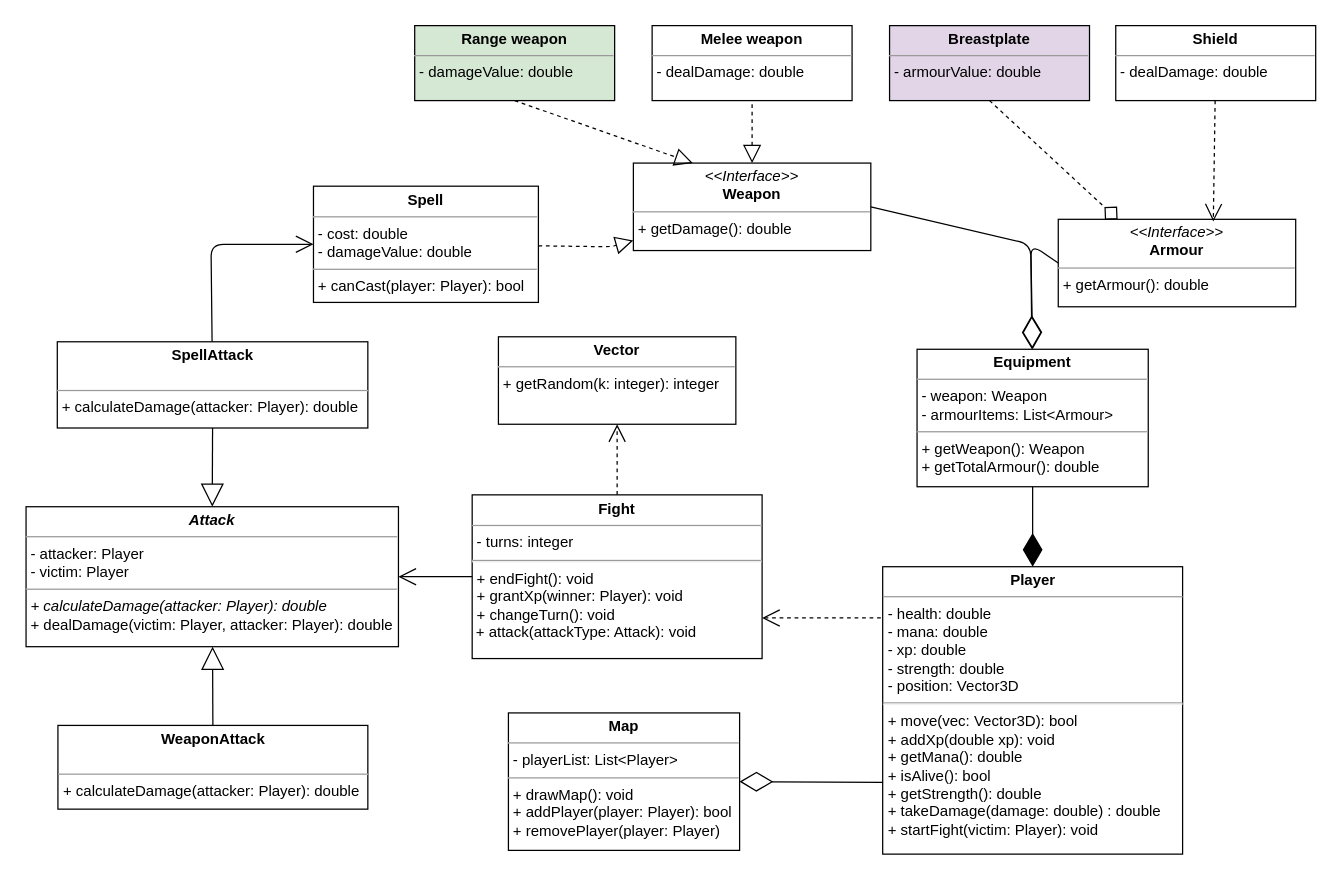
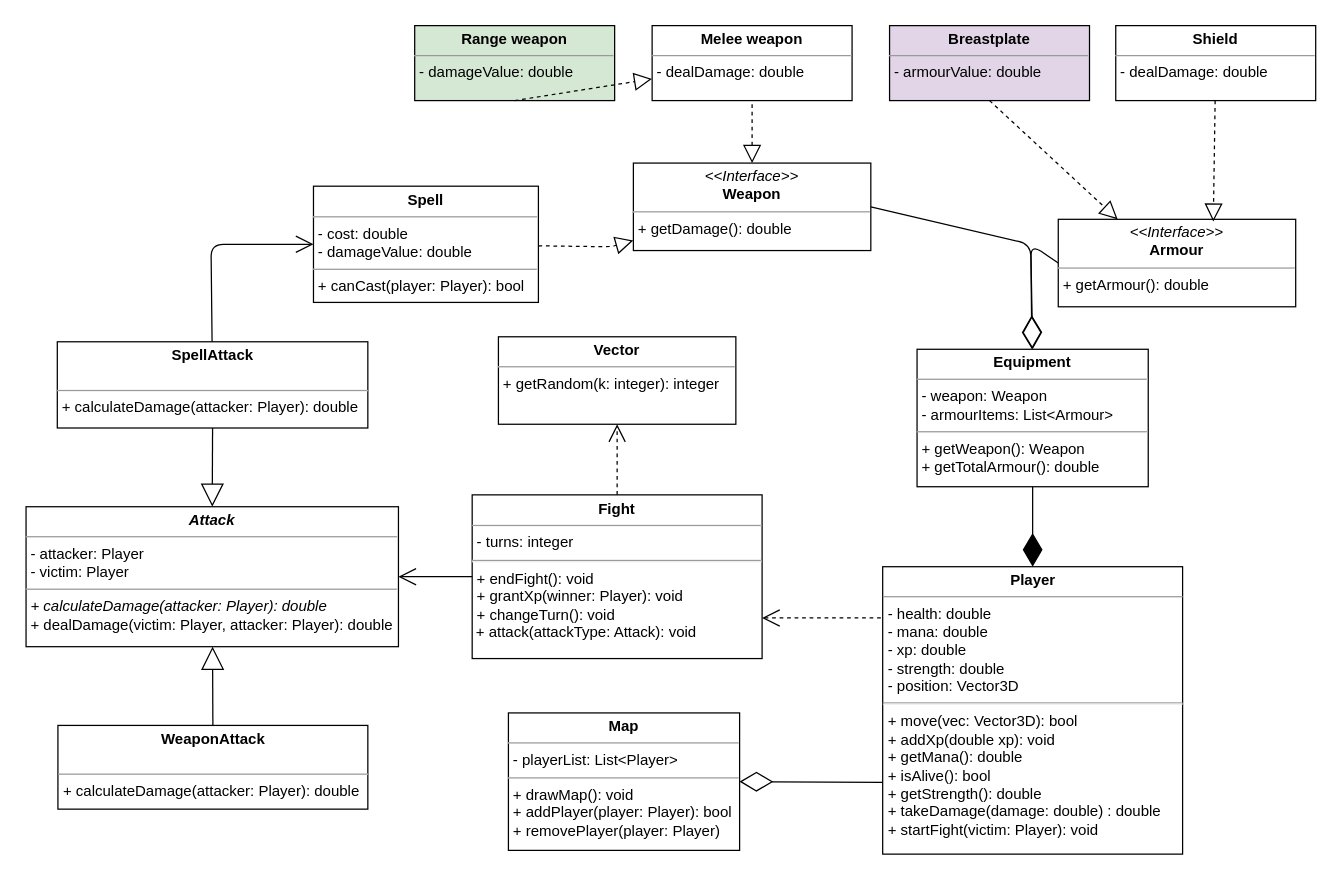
  <mxCell id="0" />
  <mxCell id="1" parent="0" />
  <mxCell id="2" value="&lt;p style=&quot;margin: 0px ; margin-top: 4px ; text-align: center&quot;&gt;&lt;i&gt;&amp;lt;&amp;lt;Interface&amp;gt;&amp;gt;&lt;/i&gt;&lt;br&gt;&lt;b&gt;Armour&lt;/b&gt;&lt;/p&gt;&lt;hr size=&quot;1&quot;&gt;&lt;p style=&quot;margin: 0px ; margin-left: 4px&quot;&gt;&lt;/p&gt;&lt;p style=&quot;margin: 0px ; margin-left: 4px&quot;&gt;+ getArmour(): double&lt;/p&gt;" style="verticalAlign=top;align=left;overflow=fill;fontSize=12;fontFamily=Helvetica;html=1;" vertex="1" parent="1"><mxGeometry x="846" y="175" width="190" height="70" as="geometry" /></mxCell>
  <mxCell id="3" value="&lt;p style=&quot;margin: 0px ; margin-top: 4px ; text-align: center&quot;&gt;&lt;i&gt;&amp;lt;&amp;lt;Interface&amp;gt;&amp;gt;&lt;/i&gt;&lt;br&gt;&lt;b&gt;Weapon&lt;/b&gt;&lt;/p&gt;&lt;hr size=&quot;1&quot;&gt;&lt;p style=&quot;margin: 0px ; margin-left: 4px&quot;&gt;+ getDamage(): double&lt;/p&gt;" style="verticalAlign=top;align=left;overflow=fill;fontSize=12;fontFamily=Helvetica;html=1;" vertex="1" parent="1"><mxGeometry x="506" y="130" width="190" height="70" as="geometry" /></mxCell>
  <mxCell id="4" value="&lt;p style=&quot;margin: 0px ; margin-top: 4px ; text-align: center&quot;&gt;&lt;b&gt;Spell&lt;/b&gt;&lt;/p&gt;&lt;hr size=&quot;1&quot;&gt;&lt;p style=&quot;margin: 0px ; margin-left: 4px&quot;&gt;- cost: double&lt;/p&gt;&lt;p style=&quot;margin: 0px ; margin-left: 4px&quot;&gt;- damageValue: double&lt;/p&gt;&lt;hr size=&quot;1&quot;&gt;&lt;p style=&quot;margin: 0px ; margin-left: 4px&quot;&gt;+ canCast(player: Player): bool&lt;/p&gt;" style="verticalAlign=top;align=left;overflow=fill;fontSize=12;fontFamily=Helvetica;html=1;" vertex="1" parent="1"><mxGeometry x="250" y="148.5" width="180" height="93" as="geometry" /></mxCell>
  <mxCell id="5" value="&lt;p style=&quot;margin: 0px ; margin-top: 4px ; text-align: center&quot;&gt;&lt;b&gt;Shield&lt;/b&gt;&lt;/p&gt;&lt;hr size=&quot;1&quot;&gt;&lt;p style=&quot;margin: 0px ; margin-left: 4px&quot;&gt;- dealDamage: double&lt;/p&gt;" style="verticalAlign=top;align=left;overflow=fill;fontSize=12;fontFamily=Helvetica;html=1;" vertex="1" parent="1"><mxGeometry x="892" y="20" width="160" height="60" as="geometry" /></mxCell>
  <mxCell id="6" value="&lt;p style=&quot;margin: 0px ; margin-top: 4px ; text-align: center&quot;&gt;&lt;b&gt;Breastplate&lt;/b&gt;&lt;/p&gt;&lt;hr size=&quot;1&quot;&gt;&lt;p style=&quot;margin: 0px ; margin-left: 4px&quot;&gt;- armourValue: double&lt;/p&gt;" style="verticalAlign=top;align=left;overflow=fill;fontSize=12;fontFamily=Helvetica;html=1;fillColor=#e1d5e7;" vertex="1" parent="1"><mxGeometry x="711" y="20" width="160" height="60" as="geometry" /></mxCell>
  <mxCell id="7" value="&lt;p style=&quot;margin: 0px ; margin-top: 4px ; text-align: center&quot;&gt;&lt;b&gt;Range weapon&lt;/b&gt;&lt;/p&gt;&lt;hr size=&quot;1&quot;&gt;&lt;p style=&quot;margin: 0px ; margin-left: 4px&quot;&gt;- damageValue: double&lt;/p&gt;" style="verticalAlign=top;align=left;overflow=fill;fontSize=12;fontFamily=Helvetica;html=1;fillColor=#d5e8d4;" vertex="1" parent="1"><mxGeometry x="331" y="20" width="160" height="60" as="geometry" /></mxCell>
  <mxCell id="8" value="&lt;p style=&quot;margin: 0px ; margin-top: 4px ; text-align: center&quot;&gt;&lt;b&gt;Melee weapon&lt;/b&gt;&lt;/p&gt;&lt;hr size=&quot;1&quot;&gt;&lt;p style=&quot;margin: 0px ; margin-left: 4px&quot;&gt;- dealDamage: double&lt;/p&gt;" style="verticalAlign=top;align=left;overflow=fill;fontSize=12;fontFamily=Helvetica;html=1;" vertex="1" parent="1"><mxGeometry x="521" y="20" width="160" height="60" as="geometry" /></mxCell>
  <mxCell id="9" value="&lt;p style=&quot;margin: 0px ; margin-top: 4px ; text-align: center&quot;&gt;&lt;b&gt;Equipment&lt;/b&gt;&lt;/p&gt;&lt;hr size=&quot;1&quot;&gt;&lt;p style=&quot;margin: 0px ; margin-left: 4px&quot;&gt;- weapon: Weapon&lt;/p&gt;&lt;p style=&quot;margin: 0px ; margin-left: 4px&quot;&gt;- armourItems: List&amp;lt;Armour&amp;gt;&lt;/p&gt;&lt;hr size=&quot;1&quot;&gt;&lt;p style=&quot;margin: 0px ; margin-left: 4px&quot;&gt;+ getWeapon(): Weapon&lt;/p&gt;&lt;p style=&quot;margin: 0px ; margin-left: 4px&quot;&gt;+ getTotalArmour(): double&lt;/p&gt;" style="verticalAlign=top;align=left;overflow=fill;fontSize=12;fontFamily=Helvetica;html=1;" vertex="1" parent="1"><mxGeometry x="733" y="279" width="185" height="110" as="geometry" /></mxCell>
  <mxCell id="10" value="&lt;p style=&quot;margin: 0px ; margin-top: 4px ; text-align: center&quot;&gt;&lt;b&gt;Player&lt;/b&gt;&lt;/p&gt;&lt;hr size=&quot;1&quot;&gt;&lt;p style=&quot;margin: 0px ; margin-left: 4px&quot;&gt;- health: double&lt;/p&gt;&lt;p style=&quot;margin: 0px ; margin-left: 4px&quot;&gt;- mana: double&lt;/p&gt;&lt;p style=&quot;margin: 0px ; margin-left: 4px&quot;&gt;- xp: double&lt;/p&gt;&lt;p style=&quot;margin: 0px ; margin-left: 4px&quot;&gt;- strength: double&lt;/p&gt;&lt;p style=&quot;margin: 0px ; margin-left: 4px&quot;&gt;- position: Vector3D&lt;/p&gt;&lt;p style=&quot;margin: 0px ; margin-left: 4px&quot;&gt;&lt;/p&gt;&lt;hr&gt;&lt;p style=&quot;margin: 0px ; margin-left: 4px&quot;&gt;+ move(vec: Vector3D): bool&lt;/p&gt;&lt;p style=&quot;margin: 0px ; margin-left: 4px&quot;&gt;+ addXp(double xp): void&lt;/p&gt;&lt;p style=&quot;margin: 0px ; margin-left: 4px&quot;&gt;+ getMana(): double&lt;/p&gt;&lt;p style=&quot;margin: 0px ; margin-left: 4px&quot;&gt;+ isAlive(): bool&lt;/p&gt;&lt;p style=&quot;margin: 0px ; margin-left: 4px&quot;&gt;+ getStrength(): double&lt;/p&gt;&lt;p style=&quot;margin: 0px ; margin-left: 4px&quot;&gt;+ takeDamage(damage: double) : double&lt;/p&gt;&lt;p style=&quot;margin: 0px ; margin-left: 4px&quot;&gt;+ startFight(victim: Player): void&lt;/p&gt;" style="verticalAlign=top;align=left;overflow=fill;fontSize=12;fontFamily=Helvetica;html=1;" vertex="1" parent="1"><mxGeometry x="705.5" y="453" width="240" height="230" as="geometry" /></mxCell>
  <mxCell id="11" value="&lt;p style=&quot;margin: 0px ; margin-top: 4px ; text-align: center&quot;&gt;&lt;b&gt;Vector&lt;/b&gt;&lt;/p&gt;&lt;hr size=&quot;1&quot;&gt;&lt;p style=&quot;margin: 0px ; margin-left: 4px&quot;&gt;&lt;/p&gt;&lt;p style=&quot;margin: 0px ; margin-left: 4px&quot;&gt;+ getRandom(k: integer): integer&lt;/p&gt;" style="verticalAlign=top;align=left;overflow=fill;fontSize=12;fontFamily=Helvetica;html=1;" vertex="1" parent="1"><mxGeometry x="398" y="269" width="190" height="70" as="geometry" /></mxCell>
  <mxCell id="12" value="&lt;p style=&quot;margin: 0px ; margin-top: 4px ; text-align: center&quot;&gt;&lt;b&gt;Fight&lt;/b&gt;&lt;/p&gt;&lt;hr size=&quot;1&quot;&gt;&lt;p style=&quot;margin: 0px ; margin-left: 4px&quot;&gt;- turns: integer&lt;/p&gt;&lt;hr&gt;&lt;p style=&quot;margin: 0px ; margin-left: 4px&quot;&gt;&lt;span&gt;+ endFight(): void&lt;/span&gt;&lt;br&gt;&lt;/p&gt;&lt;p style=&quot;margin: 0px ; margin-left: 4px&quot;&gt;+ grantXp(winner: Player): void&lt;/p&gt;&lt;p style=&quot;margin: 0px ; margin-left: 4px&quot;&gt;&lt;span&gt;+ changeTurn(): void&lt;/span&gt;&lt;br&gt;&lt;/p&gt;&lt;div&gt;&amp;nbsp;+ attack(attackType: Attack): void&lt;/div&gt;" style="verticalAlign=top;align=left;overflow=fill;fontSize=12;fontFamily=Helvetica;html=1;" vertex="1" parent="1"><mxGeometry x="377" y="395.5" width="232" height="131" as="geometry" /></mxCell>
  <mxCell id="13" value="&lt;p style=&quot;margin: 0px ; margin-top: 4px ; text-align: center&quot;&gt;&lt;b&gt;Map&lt;/b&gt;&lt;/p&gt;&lt;hr size=&quot;1&quot;&gt;&lt;p style=&quot;margin: 0px ; margin-left: 4px&quot;&gt;- playerList: List&amp;lt;Player&amp;gt;&lt;/p&gt;&lt;hr size=&quot;1&quot;&gt;&lt;p style=&quot;margin: 0px ; margin-left: 4px&quot;&gt;+ drawMap(): void&lt;/p&gt;&lt;p style=&quot;margin: 0px ; margin-left: 4px&quot;&gt;+ addPlayer(player: Player): bool&lt;/p&gt;&lt;p style=&quot;margin: 0px ; margin-left: 4px&quot;&gt;+ removePlayer(player: Player)&lt;/p&gt;" style="verticalAlign=top;align=left;overflow=fill;fontSize=12;fontFamily=Helvetica;html=1;" vertex="1" parent="1"><mxGeometry x="406" y="570" width="185" height="110" as="geometry" /></mxCell>
  <mxCell id="14" value="" style="endArrow=block;dashed=1;endFill=0;endSize=12;html=1;" edge="1" parent="1" source="4" target="3"><mxGeometry width="160" relative="1" as="geometry"><mxPoint x="450" y="197" as="sourcePoint" /><mxPoint x="506" y="197" as="targetPoint" /><Array as="points"><mxPoint x="488" y="197" /></Array></mxGeometry></mxCell>
  <mxCell id="15" value="" style="endArrow=block;dashed=1;endFill=0;endSize=12;html=1;" edge="1" parent="1" target="3"><mxGeometry width="160" relative="1" as="geometry"><mxPoint x="601" y="83" as="sourcePoint" /><mxPoint x="738" y="114" as="targetPoint" /></mxGeometry></mxCell>
- <mxCell id="16" value="" style="endArrow=open;dashed=1;endFill=0;endSize=12;html=1;entryX=0.653;entryY=0.026;entryDx=0;entryDy=0;entryPerimeter=0;" edge="1" parent="1" source="5" target="2"><mxGeometry width="160" relative="1" as="geometry"><mxPoint x="703" y="241.5" as="sourcePoint" /><mxPoint x="863" y="241.5" as="targetPoint" /></mxGeometry></mxCell>
- <mxCell id="17" value="" style="endArrow=diamond;dashed=1;endFill=0;endSize=12;html=1;exitX=0.5;exitY=1;exitDx=0;exitDy=0;entryX=0.25;entryY=0;entryDx=0;entryDy=0;" edge="1" parent="1" source="6" target="2"><mxGeometry width="160" relative="1" as="geometry"><mxPoint x="738" y="246" as="sourcePoint" /><mxPoint x="898" y="246" as="targetPoint" /></mxGeometry></mxCell>
- <mxCell id="18" value="" style="endArrow=block;dashed=1;endFill=0;endSize=12;html=1;entryX=0.25;entryY=0;entryDx=0;entryDy=0;exitX=0.5;exitY=1;exitDx=0;exitDy=0;" edge="1" parent="1" source="7" target="3"><mxGeometry width="160" relative="1" as="geometry"><mxPoint x="362" y="117" as="sourcePoint" /><mxPoint x="522" y="117" as="targetPoint" /></mxGeometry></mxCell>
+ <mxCell id="16" value="" style="endArrow=block;dashed=1;endFill=0;endSize=12;html=1;entryX=0.653;entryY=0.026;entryDx=0;entryDy=0;entryPerimeter=0;" edge="1" parent="1" source="5" target="2"><mxGeometry width="160" relative="1" as="geometry"><mxPoint x="703" y="241.5" as="sourcePoint" /><mxPoint x="863" y="241.5" as="targetPoint" /></mxGeometry></mxCell>
+ <mxCell id="17" value="" style="endArrow=block;dashed=1;endFill=0;endSize=12;html=1;exitX=0.5;exitY=1;exitDx=0;exitDy=0;entryX=0.25;entryY=0;entryDx=0;entryDy=0;" edge="1" parent="1" source="6" target="2"><mxGeometry width="160" relative="1" as="geometry"><mxPoint x="738" y="246" as="sourcePoint" /><mxPoint x="898" y="246" as="targetPoint" /></mxGeometry></mxCell>
+ <mxCell id="18" value="" style="endArrow=block;dashed=1;endFill=0;endSize=12;html=1;exitX=0.5;exitY=1;exitDx=0;exitDy=0;" edge="1" parent="1" source="7" target="8"><mxGeometry width="160" relative="1" as="geometry"><mxPoint x="362" y="117" as="sourcePoint" /><mxPoint x="522" y="117" as="targetPoint" /></mxGeometry></mxCell>
  <mxCell id="19" value="Use" style="endArrow=open;endSize=12;dashed=1;html=1;fontColor=none;noLabel=1;" edge="1" parent="1" source="12" target="11"><mxGeometry x="0.232" y="-127" width="160" relative="1" as="geometry"><mxPoint x="830" y="769" as="sourcePoint" /><mxPoint x="990" y="769" as="targetPoint" /><Array as="points" /><mxPoint as="offset" /></mxGeometry></mxCell>
  <mxCell id="20" value="" style="endArrow=diamondThin;endFill=1;endSize=24;html=1;fontColor=none;exitX=0.5;exitY=1;exitDx=0;exitDy=0;" edge="1" parent="1" source="9" target="10"><mxGeometry width="160" relative="1" as="geometry"><mxPoint x="669" y="350" as="sourcePoint" /><mxPoint x="589" y="394" as="targetPoint" /></mxGeometry></mxCell>
  <mxCell id="21" value="" style="endArrow=diamondThin;endFill=0;endSize=24;html=1;fontColor=none;exitX=0;exitY=0.5;exitDx=0;exitDy=0;" edge="1" parent="1" source="2" target="9"><mxGeometry width="160" relative="1" as="geometry"><mxPoint x="824" y="230" as="sourcePoint" /><mxPoint x="824" y="319" as="targetPoint" /><Array as="points"><mxPoint x="824" y="195" /></Array></mxGeometry></mxCell>
  <mxCell id="22" value="" style="endArrow=diamondThin;endFill=0;endSize=24;html=1;fontColor=none;entryX=0.5;entryY=0;entryDx=0;entryDy=0;exitX=1;exitY=0.5;exitDx=0;exitDy=0;" edge="1" parent="1" source="3" target="9"><mxGeometry width="160" relative="1" as="geometry"><mxPoint x="777" y="194" as="sourcePoint" /><mxPoint x="817" y="249" as="targetPoint" /><Array as="points"><mxPoint x="824" y="195" /></Array></mxGeometry></mxCell>
  <mxCell id="23" value="&lt;p style=&quot;margin: 0px ; margin-top: 4px ; text-align: center&quot;&gt;&lt;b&gt;&lt;i&gt;Attack&lt;/i&gt;&lt;/b&gt;&lt;/p&gt;&lt;hr size=&quot;1&quot;&gt;&lt;p style=&quot;margin: 0px ; margin-left: 4px&quot;&gt;- attacker: Player&lt;/p&gt;&lt;p style=&quot;margin: 0px ; margin-left: 4px&quot;&gt;- victim: Player&lt;/p&gt;&lt;hr size=&quot;1&quot;&gt;&lt;p style=&quot;margin: 0px 0px 0px 4px&quot;&gt;&lt;i&gt;+ calculateDamage(attacker: Player): double&lt;/i&gt;&lt;/p&gt;&lt;p style=&quot;margin: 0px 0px 0px 4px&quot;&gt;+ dealDamage(victim: Player, attacker: Player): double&lt;/p&gt;" style="verticalAlign=top;align=left;overflow=fill;fontSize=12;fontFamily=Helvetica;html=1;" vertex="1" parent="1"><mxGeometry x="20" y="405" width="298" height="112" as="geometry" /></mxCell>
  <mxCell id="24" value="&lt;p style=&quot;margin: 0px ; margin-top: 4px ; text-align: center&quot;&gt;&lt;b&gt;SpellAttack&lt;/b&gt;&lt;/p&gt;&lt;p style=&quot;margin: 0px ; margin-left: 4px&quot;&gt;&lt;br&gt;&lt;/p&gt;&lt;hr size=&quot;1&quot;&gt;&lt;p style=&quot;margin: 0px 0px 0px 4px&quot;&gt;+ calculateDamage(attacker: Player): double&lt;/p&gt;" style="verticalAlign=top;align=left;overflow=fill;fontSize=12;fontFamily=Helvetica;html=1;" vertex="1" parent="1"><mxGeometry x="45" y="273" width="248.5" height="69" as="geometry" /></mxCell>
  <mxCell id="25" value="&lt;p style=&quot;margin: 0px ; margin-top: 4px ; text-align: center&quot;&gt;&lt;b&gt;WeaponAttack&lt;/b&gt;&lt;/p&gt;&lt;p style=&quot;margin: 0px ; margin-left: 4px&quot;&gt;&lt;br&gt;&lt;/p&gt;&lt;hr size=&quot;1&quot;&gt;&lt;p style=&quot;margin: 0px 0px 0px 4px&quot;&gt;+ calculateDamage(attacker: Player): double&lt;/p&gt;" style="verticalAlign=top;align=left;overflow=fill;fontSize=12;fontFamily=Helvetica;html=1;" vertex="1" parent="1"><mxGeometry x="45.5" y="580" width="248" height="67" as="geometry" /></mxCell>
  <mxCell id="26" value="" style="endArrow=open;endFill=1;endSize=12;html=1;fontColor=none;entryX=0;entryY=0.5;entryDx=0;entryDy=0;" edge="1" parent="1" source="24" target="4"><mxGeometry width="160" relative="1" as="geometry"><mxPoint x="153" y="507" as="sourcePoint" /><mxPoint x="315" y="195" as="targetPoint" /><Array as="points"><mxPoint x="168" y="195" /></Array></mxGeometry></mxCell>
  <mxCell id="27" value="Extends" style="endArrow=block;endSize=16;endFill=0;fontColor=none;exitX=0.5;exitY=1;exitDx=0;exitDy=0;entryX=0.5;entryY=0;entryDx=0;entryDy=0;html=1;noLabel=1;" edge="1" parent="1" source="24" target="23"><mxGeometry x="0.323" y="-99" width="160" relative="1" as="geometry"><mxPoint x="230" y="464" as="sourcePoint" /><mxPoint x="169.25" y="407" as="targetPoint" /><mxPoint as="offset" /></mxGeometry></mxCell>
  <mxCell id="28" value="Extends" style="endArrow=block;endSize=16;endFill=0;html=1;fontColor=none;exitX=0.5;exitY=0;exitDx=0;exitDy=0;noLabel=1;" edge="1" parent="1" source="25" target="23"><mxGeometry x="0.369" y="-76" width="160" relative="1" as="geometry"><mxPoint x="-110" y="615" as="sourcePoint" /><mxPoint x="169.25" y="537" as="targetPoint" /><mxPoint as="offset" /></mxGeometry></mxCell>
  <mxCell id="29" value="" style="endArrow=open;endFill=1;endSize=12;html=1;fontColor=none;exitX=0;exitY=0.5;exitDx=0;exitDy=0;entryX=1;entryY=0.5;entryDx=0;entryDy=0;" edge="1" parent="1" source="12" target="23"><mxGeometry width="160" relative="1" as="geometry"><mxPoint x="35" y="724" as="sourcePoint" /><mxPoint x="195" y="724" as="targetPoint" /></mxGeometry></mxCell>
  <mxCell id="30" value="" style="endArrow=diamondThin;endFill=0;endSize=24;html=1;fontColor=none;exitX=0;exitY=0.75;exitDx=0;exitDy=0;entryX=1;entryY=0.5;entryDx=0;entryDy=0;" edge="1" parent="1" source="10" target="13"><mxGeometry width="160" relative="1" as="geometry"><mxPoint x="579" y="725" as="sourcePoint" /><mxPoint x="739" y="725" as="targetPoint" /></mxGeometry></mxCell>
  <mxCell id="31" value="Use" style="endArrow=open;endSize=12;dashed=1;html=1;fontColor=none;noLabel=1;" edge="1" parent="1"><mxGeometry x="-0.308" y="68" width="160" relative="1" as="geometry"><mxPoint x="704" y="494" as="sourcePoint" /><mxPoint x="609" y="494" as="targetPoint" /><mxPoint as="offset" /></mxGeometry></mxCell>
